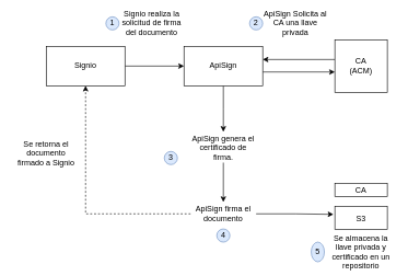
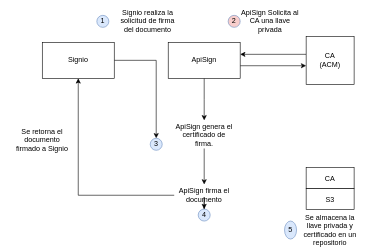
  <mxCell id="0" />
  <mxCell id="1" parent="0" />
  <mxCell id="2" style="edgeStyle=orthogonalEdgeStyle;rounded=0;orthogonalLoop=1;jettySize=auto;html=1;" edge="1" parent="1"><mxGeometry relative="1" as="geometry"><mxPoint x="510" y="90" as="sourcePoint" /><mxPoint x="400" y="90" as="targetPoint" /></mxGeometry></mxCell>
  <mxCell id="3" value="CA&lt;br&gt;(ACM)" style="rounded=0;whiteSpace=wrap;html=1;" vertex="1" parent="1"><mxGeometry x="510" y="60" width="80" height="80" as="geometry" /></mxCell>
- <mxCell id="4" style="edgeStyle=orthogonalEdgeStyle;rounded=0;orthogonalLoop=1;jettySize=auto;html=1;entryX=0;entryY=0.5;entryDx=0;entryDy=0;" edge="1" parent="1" source="5" target="8"><mxGeometry relative="1" as="geometry" /></mxCell>
+ <mxCell id="4" style="edgeStyle=orthogonalEdgeStyle;rounded=0;orthogonalLoop=1;jettySize=auto;html=1;" edge="1" parent="1" source="5" target="22"><mxGeometry relative="1" as="geometry" /></mxCell>
  <mxCell id="5" value="Signio" style="rounded=0;whiteSpace=wrap;html=1;" vertex="1" parent="1"><mxGeometry y="70" width="120" height="60" as="geometry" x="70" /></mxCell>
  <mxCell id="6" style="edgeStyle=orthogonalEdgeStyle;rounded=0;orthogonalLoop=1;jettySize=auto;html=1;" edge="1" parent="1"><mxGeometry relative="1" as="geometry"><mxPoint x="400" y="109" as="sourcePoint" /><mxPoint x="510" y="109" as="targetPoint" /></mxGeometry></mxCell>
  <mxCell id="7" style="edgeStyle=orthogonalEdgeStyle;rounded=0;orthogonalLoop=1;jettySize=auto;html=1;" edge="1" parent="1" source="8"><mxGeometry relative="1" as="geometry"><mxPoint x="340" y="200" as="targetPoint" /></mxGeometry></mxCell>
  <mxCell id="8" value="ApiSign" style="rounded=0;whiteSpace=wrap;html=1;" vertex="1" parent="1"><mxGeometry x="280" y="70" width="120" height="60" as="geometry" /></mxCell>
- <mxCell id="9" value="Signio realiza la solicitud de firma del documento" style="text;html=1;strokeColor=none;fillColor=none;align=center;verticalAlign=middle;whiteSpace=wrap;rounded=0;" vertex="1" parent="1"><mxGeometry x="181" y="20" width="100" height="30" as="geometry" /></mxCell>
+ <mxCell id="9" value="Signio realiza la solicitud de firma del documento" style="text;html=1;strokeColor=none;fillColor=none;align=center;verticalAlign=middle;whiteSpace=wrap;rounded=0;" vertex="1" parent="1"><mxGeometry x="196" y="20" width="100" height="30" as="geometry" /></mxCell>
  <mxCell id="10" value="ApiSign Solicita al CA una llave privada" style="text;html=1;strokeColor=none;fillColor=none;align=center;verticalAlign=middle;whiteSpace=wrap;rounded=0;" vertex="1" parent="1"><mxGeometry x="400" y="20" width="100" height="30" as="geometry" /></mxCell>
  <mxCell id="11" style="edgeStyle=orthogonalEdgeStyle;rounded=0;orthogonalLoop=1;jettySize=auto;html=1;entryX=0.5;entryY=-0.333;entryDx=0;entryDy=0;entryPerimeter=0;" edge="1" parent="1"><mxGeometry relative="1" as="geometry"><mxPoint x="340" y="247" as="sourcePoint" /><mxPoint x="340" y="307.01" as="targetPoint" /></mxGeometry></mxCell>
  <mxCell id="12" value="ApiSign genera el certificado de firma." style="text;html=1;strokeColor=none;fillColor=none;align=center;verticalAlign=middle;whiteSpace=wrap;rounded=0;" vertex="1" parent="1"><mxGeometry x="290" y="210" width="100" height="30" as="geometry" /></mxCell>
- <mxCell id="13" style="edgeStyle=orthogonalEdgeStyle;rounded=0;orthogonalLoop=1;jettySize=auto;html=1;entryX=-0.027;entryY=0.337;entryDx=0;entryDy=0;entryPerimeter=0;" edge="1" parent="1" source="15" target="17"><mxGeometry relative="1" as="geometry" /></mxCell>
- <mxCell id="14" style="edgeStyle=orthogonalEdgeStyle;rounded=0;orthogonalLoop=1;jettySize=auto;html=1;entryX=0.5;entryY=1;entryDx=0;entryDy=0;dashed=1;" edge="1" parent="1" source="15" target="5"><mxGeometry relative="1" as="geometry" /></mxCell>
+ <mxCell id="13" style="edgeStyle=orthogonalEdgeStyle;rounded=0;orthogonalLoop=1;jettySize=auto;html=1;" edge="1" parent="1" source="15" target="23"><mxGeometry relative="1" as="geometry" /></mxCell>
+ <mxCell id="14" style="edgeStyle=orthogonalEdgeStyle;rounded=0;orthogonalLoop=1;jettySize=auto;html=1;entryX=0.5;entryY=1;entryDx=0;entryDy=0;" edge="1" parent="1" source="15" target="5"><mxGeometry relative="1" as="geometry" /></mxCell>
  <mxCell id="15" value="ApiSign firma el documento" style="text;html=1;strokeColor=none;fillColor=none;align=center;verticalAlign=middle;whiteSpace=wrap;rounded=0;" vertex="1" parent="1"><mxGeometry x="290" y="310" width="100" height="30" as="geometry" /></mxCell>
- <mxCell id="16" value="CA" style="rounded=0;whiteSpace=wrap;html=1;" vertex="1" parent="1"><mxGeometry x="510" y="279" width="80" height="20" as="geometry" /></mxCell>
+ <mxCell id="16" value="CA" style="rounded=0;whiteSpace=wrap;html=1;" vertex="1" parent="1"><mxGeometry x="510" y="279" width="80" height="35" as="geometry" /></mxCell>
  <mxCell id="17" value="S3" style="rounded=0;whiteSpace=wrap;html=1;" vertex="1" parent="1"><mxGeometry x="510" y="314" width="80" height="35" as="geometry" /></mxCell>
  <mxCell id="18" value="Se almacena la llave privada y certificado en un repositorio" style="text;html=1;strokeColor=none;fillColor=none;align=center;verticalAlign=middle;whiteSpace=wrap;rounded=0;" vertex="1" parent="1"><mxGeometry x="500" y="368" width="100" height="30" as="geometry" /></mxCell>
  <mxCell id="19" value="Se retorna el documento firmado a Signio" style="text;html=1;strokeColor=none;fillColor=none;align=center;verticalAlign=middle;whiteSpace=wrap;rounded=0;" vertex="1" parent="1"><mxGeometry x="20" y="218" width="100" height="30" as="geometry" /></mxCell>
  <mxCell id="20" value="1" style="ellipse;whiteSpace=wrap;html=1;aspect=fixed;fillColor=#dae8fc;strokeColor=#6c8ebf;" vertex="1" parent="1"><mxGeometry x="161" y="25" width="20" height="20" as="geometry" /></mxCell>
- <mxCell id="21" value="2" style="ellipse;whiteSpace=wrap;html=1;aspect=fixed;fillColor=#dae8fc;strokeColor=#6c8ebf;" vertex="1" parent="1"><mxGeometry x="380" y="25" width="20" height="20" as="geometry" /></mxCell>
+ <mxCell id="21" value="2" style="ellipse;whiteSpace=wrap;html=1;aspect=fixed;fillColor=#f8cecc;strokeColor=#6c8ebf;" vertex="1" parent="1"><mxGeometry x="380" y="25" width="20" height="20" as="geometry" /></mxCell>
  <mxCell id="22" value="3" style="ellipse;whiteSpace=wrap;html=1;aspect=fixed;fillColor=#dae8fc;strokeColor=#6c8ebf;" vertex="1" parent="1"><mxGeometry x="250" y="230" width="20" height="20" as="geometry" /></mxCell>
  <mxCell id="23" value="4" style="ellipse;whiteSpace=wrap;html=1;aspect=fixed;fillColor=#dae8fc;strokeColor=#6c8ebf;" vertex="1" parent="1"><mxGeometry x="330" y="348" width="20" height="20" as="geometry" /></mxCell>
  <mxCell id="24" value="5" style="ellipse;whiteSpace=wrap;html=1;aspect=fixed;fillColor=#dae8fc;strokeColor=#6c8ebf;" vertex="1" parent="1"><mxGeometry x="474" y="368" width="20" height="30" as="geometry" /></mxCell>
